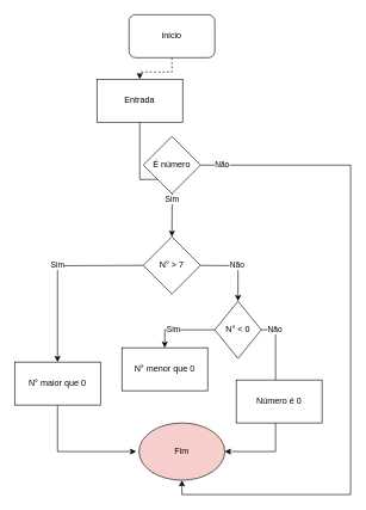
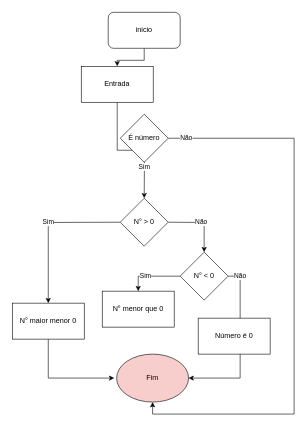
  <mxCell id="0" />
  <mxCell id="1" parent="0" />
- <mxCell id="2" style="edgeStyle=orthogonalEdgeStyle;rounded=0;orthogonalLoop=1;jettySize=auto;html=1;entryX=0.5;entryY=0;entryDx=0;entryDy=0;dashed=1;" edge="1" parent="1" source="3" target="5"><mxGeometry relative="1" as="geometry" /></mxCell>
+ <mxCell id="2" style="edgeStyle=orthogonalEdgeStyle;rounded=0;orthogonalLoop=1;jettySize=auto;html=1;entryX=0.5;entryY=0;entryDx=0;entryDy=0;" edge="1" parent="1" source="3" target="5"><mxGeometry relative="1" as="geometry" /></mxCell>
  <mxCell id="3" value="inicio" style="rounded=1;whiteSpace=wrap;html=1;" vertex="1" parent="1"><mxGeometry x="180" y="20" width="120" height="60" as="geometry" /></mxCell>
  <mxCell id="4" value="Sim" style="edgeStyle=orthogonalEdgeStyle;rounded=0;orthogonalLoop=1;jettySize=auto;html=1;entryX=0.5;entryY=0;entryDx=0;entryDy=0;" edge="1" parent="1" source="5"><mxGeometry x="0.502" relative="1" as="geometry"><mxPoint x="240" y="330" as="targetPoint" /><mxPoint as="offset" /></mxGeometry></mxCell>
  <mxCell id="5" value="Entrada" style="rounded=0;whiteSpace=wrap;html=1;" vertex="1" parent="1"><mxGeometry x="135" y="110" width="120" height="60" as="geometry" /></mxCell>
  <mxCell id="6" value="Sim" style="edgeStyle=orthogonalEdgeStyle;rounded=0;orthogonalLoop=1;jettySize=auto;html=1;entryX=0.5;entryY=0;entryDx=0;entryDy=0;" edge="1" parent="1" target="9"><mxGeometry x="-0.057" relative="1" as="geometry"><mxPoint x="200" y="370" as="sourcePoint" /><mxPoint as="offset" /></mxGeometry></mxCell>
  <mxCell id="7" value="Não" style="edgeStyle=orthogonalEdgeStyle;rounded=0;orthogonalLoop=1;jettySize=auto;html=1;exitX=1;exitY=0.5;exitDx=0;exitDy=0;entryX=0.5;entryY=0;entryDx=0;entryDy=0;" edge="1" parent="1" target="11"><mxGeometry relative="1" as="geometry"><mxPoint x="280" y="370" as="sourcePoint" /></mxGeometry></mxCell>
  <mxCell id="8" style="edgeStyle=orthogonalEdgeStyle;rounded=0;orthogonalLoop=1;jettySize=auto;html=1;" edge="1" parent="1" source="9"><mxGeometry relative="1" as="geometry"><mxPoint x="190" y="630" as="targetPoint" /><Array as="points"><mxPoint x="80" y="630" /></Array></mxGeometry></mxCell>
- <mxCell id="9" value="N° maior que 0" style="rounded=0;whiteSpace=wrap;html=1;" vertex="1" parent="1"><mxGeometry x="20" y="505" width="120" height="60" as="geometry" /></mxCell>
+ <mxCell id="9" value="N° maior menor 0" style="rounded=0;whiteSpace=wrap;html=1;" vertex="1" parent="1"><mxGeometry x="20" y="505" width="120" height="60" as="geometry" /></mxCell>
  <mxCell id="10" value="Não" style="edgeStyle=orthogonalEdgeStyle;rounded=0;orthogonalLoop=1;jettySize=auto;html=1;exitX=1;exitY=0.5;exitDx=0;exitDy=0;entryX=1;entryY=0.5;entryDx=0;entryDy=0;" edge="1" parent="1" source="11" target="13"><mxGeometry x="-0.855" relative="1" as="geometry"><mxPoint as="offset" /></mxGeometry></mxCell>
- <mxCell id="11" value="N° &amp;lt; 0" style="rhombus;whiteSpace=wrap;html=1;" vertex="1" parent="1"><mxGeometry x="300" y="420" width="65" height="80" as="geometry" /></mxCell>
- <mxCell id="12" value="N° &amp;gt; 7" style="rhombus;whiteSpace=wrap;html=1;" vertex="1" parent="1"><mxGeometry x="200" y="330" width="80" height="80" as="geometry" /></mxCell>
+ <mxCell id="11" value="N° &amp;lt; 0" style="rhombus;whiteSpace=wrap;html=1;" vertex="1" parent="1"><mxGeometry x="300" y="420" width="80" height="80" as="geometry" /></mxCell>
+ <mxCell id="12" value="N° &amp;gt; 0" style="rhombus;whiteSpace=wrap;html=1;" vertex="1" parent="1"><mxGeometry x="200" y="330" width="80" height="80" as="geometry" /></mxCell>
  <mxCell id="13" value="Fim" style="ellipse;whiteSpace=wrap;html=1;fillColor=#f8cecc;" vertex="1" parent="1"><mxGeometry x="194" y="590" width="120" height="80" as="geometry" /></mxCell>
  <mxCell id="14" value="N° menor que 0" style="rounded=0;whiteSpace=wrap;html=1;" vertex="1" parent="1"><mxGeometry x="170" y="485" width="120" height="60" as="geometry" /></mxCell>
  <mxCell id="15" value="Sim" style="edgeStyle=orthogonalEdgeStyle;rounded=0;orthogonalLoop=1;jettySize=auto;html=1;entryX=0.5;entryY=0;entryDx=0;entryDy=0;" edge="1" parent="1" source="11" target="14"><mxGeometry x="0.217" relative="1" as="geometry"><mxPoint as="offset" /></mxGeometry></mxCell>
  <mxCell id="16" value="Número é 0" style="rounded=0;whiteSpace=wrap;html=1;" vertex="1" parent="1"><mxGeometry x="330" y="530" width="120" height="60" as="geometry" /></mxCell>
  <mxCell id="17" value="Não" style="edgeStyle=orthogonalEdgeStyle;rounded=0;orthogonalLoop=1;jettySize=auto;html=1;entryX=0.5;entryY=1;entryDx=0;entryDy=0;" edge="1" parent="1" target="13"><mxGeometry x="-0.935" relative="1" as="geometry"><mxPoint x="280" y="230" as="sourcePoint" /><mxPoint x="294" y="630" as="targetPoint" /><Array as="points"><mxPoint x="490" y="230" /><mxPoint x="490" y="690" /><mxPoint x="254" y="690" /></Array><mxPoint as="offset" /></mxGeometry></mxCell>
  <mxCell id="18" value="É número" style="rhombus;whiteSpace=wrap;html=1;" vertex="1" parent="1"><mxGeometry x="200" y="190" width="80" height="80" as="geometry" /></mxCell>
